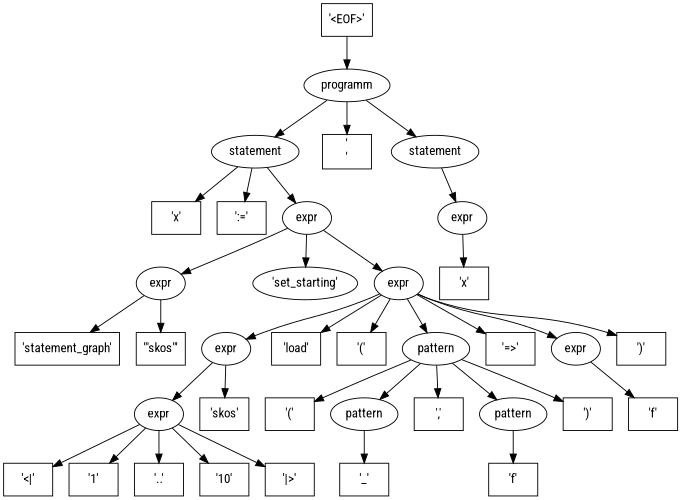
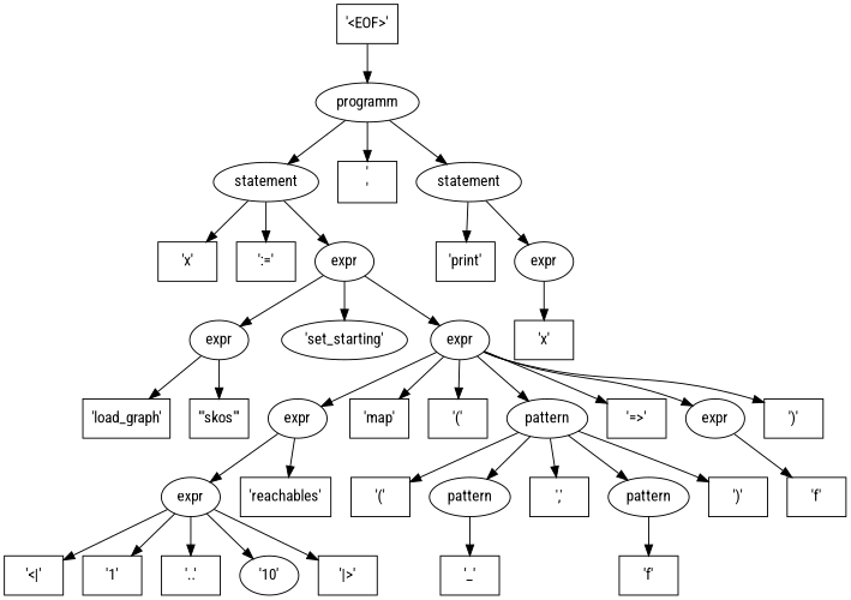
  strict digraph {
    fontname="Roboto Condensed"
    node [fontname="Roboto Condensed" shape=box]
    edge [fontname="Roboto Condensed"]
    n1 [label=programm shape=""]
    n2 [label=statement shape=""]
    n3 [label="'\n'"]
    n4 [label=statement shape=""]
    n5 [label="'x'"]
    n6 [label="':='"]
    n7 [label=expr shape=""]
+   n8 [label="'print'"]
    n9 [label=expr shape=""]
    n10 [label="'<EOF>'"]
    n11 [label=expr shape=""]
    n12 [label="'set_starting'" shape=ellipse]
    n13 [label=expr shape=""]
-   n14 [label="'statement_graph'"]
+   n14 [label="'load_graph'"]
    n15 [label="'\"skos\"'"]
    n16 [label=expr shape=""]
-   n17 [label="'load'"]
+   n17 [label="'map'"]
    n18 [label="'('"]
    n19 [label=pattern shape=""]
    n20 [label="'=>'"]
    n21 [label=expr shape=""]
    n22 [label="')'"]
    n23 [label=expr shape=""]
-   n24 [label="'skos'"]
+   n24 [label="'reachables'"]
    n25 [label="'('"]
    n26 [label=pattern shape=""]
    n27 [label="','"]
    n28 [label=pattern shape=""]
    n29 [label="')'"]
    n30 [label="'f'"]
    n31 [label="'<|'"]
    n32 [label="'1'"]
    n33 [label="'..'"]
-   n34 [label="'10'"]
+   n34 [label="'10'" shape=ellipse]
    n35 [label="'|>'"]
    n36 [label="'_'"]
    n37 [label="'f'"]
    n38 [label="'x'"]
    n1 -> n2
    n1 -> n3
    n1 -> n4
    n2 -> n5
    n2 -> n6
    n2 -> n7
+   n4 -> n8
    n4 -> n9
    n7 -> n11
    n7 -> n12
    n7 -> n13
    n9 -> n38
    n10 -> n1
    n11 -> n14
    n11 -> n15
    n13 -> n16
    n13 -> n17
    n13 -> n18
    n13 -> n19
    n13 -> n20
    n13 -> n21
    n13 -> n22
    n16 -> n23
    n16 -> n24
    n19 -> n25
    n19 -> n26
    n19 -> n27
    n19 -> n28
    n19 -> n29
    n21 -> n30
    n23 -> n31
    n23 -> n32
    n23 -> n33
    n23 -> n34
    n23 -> n35
    n26 -> n36
    n28 -> n37
  }
